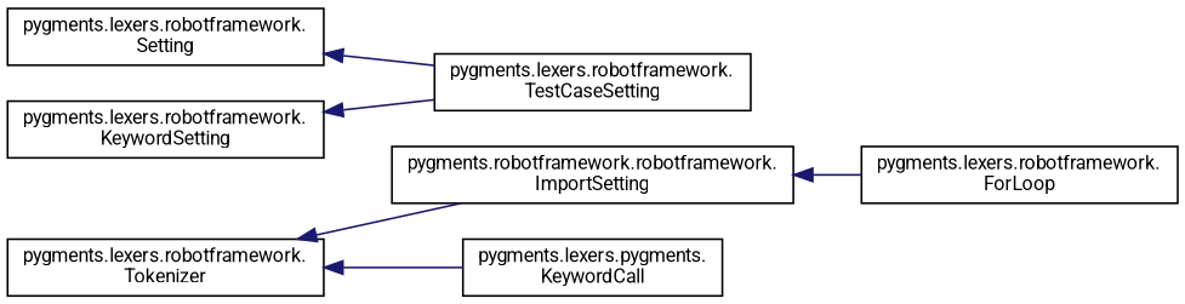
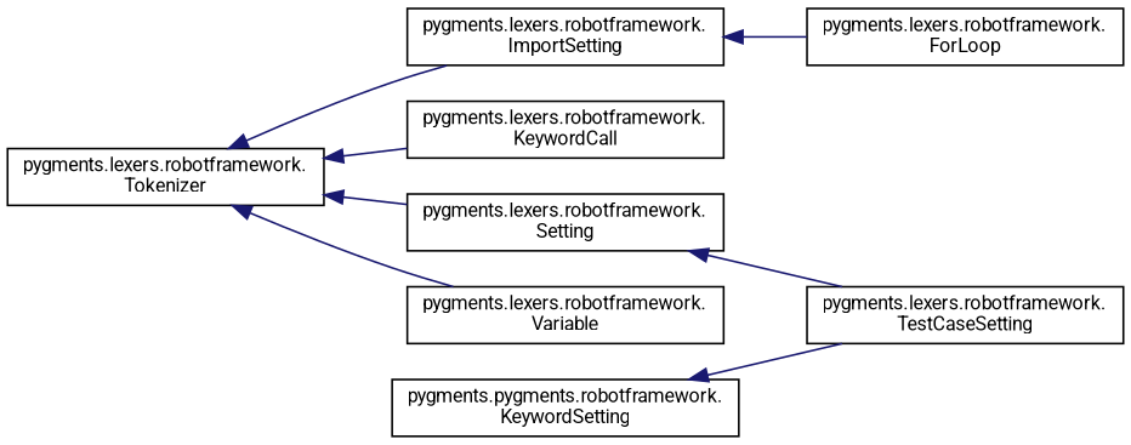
  digraph {
    fontname=Roboto
    rankdir=LR
    node [color=black fillcolor=white fontname=Roboto fontsize=10 shape=record style=filled]
    edge [color=midnightblue dir=back fontname=Roboto fontsize=10 labelfontname=Helvetica labelfontsize=10 style=solid]
    n1 [height=0.2 label="pygments.lexers.robotframework.\lTokenizer" width=0.4]
-   n2 [height=0.2 label="pygments.robotframework.robotframework.\lImportSetting" width=0.4]
-   n3 [height=0.2 label="pygments.lexers.pygments.\lKeywordCall" width=0.4]
+   n2 [height=0.2 label="pygments.lexers.robotframework.\lImportSetting" width=0.4]
+   n3 [height=0.2 label="pygments.lexers.robotframework.\lKeywordCall" width=0.4]
    n4 [height=0.2 label="pygments.lexers.robotframework.\lSetting" width=0.4]
+   n5 [height=0.2 label="pygments.lexers.robotframework.\lVariable" width=0.4]
    n6 [height=0.2 label="pygments.lexers.robotframework.\lForLoop" width=0.4]
    n7 [height=0.2 label="pygments.lexers.robotframework.\lTestCaseSetting" width=0.4]
-   n8 [height=0.2 label="pygments.lexers.robotframework.\lKeywordSetting" width=0.4]
+   n8 [height=0.2 label="pygments.pygments.robotframework.\lKeywordSetting" width=0.4]
    n1 -> n2
    n1 -> n3
+   n1 -> n4
+   n1 -> n5
    n2 -> n6
    n4 -> n7
    n8 -> n7
  }
